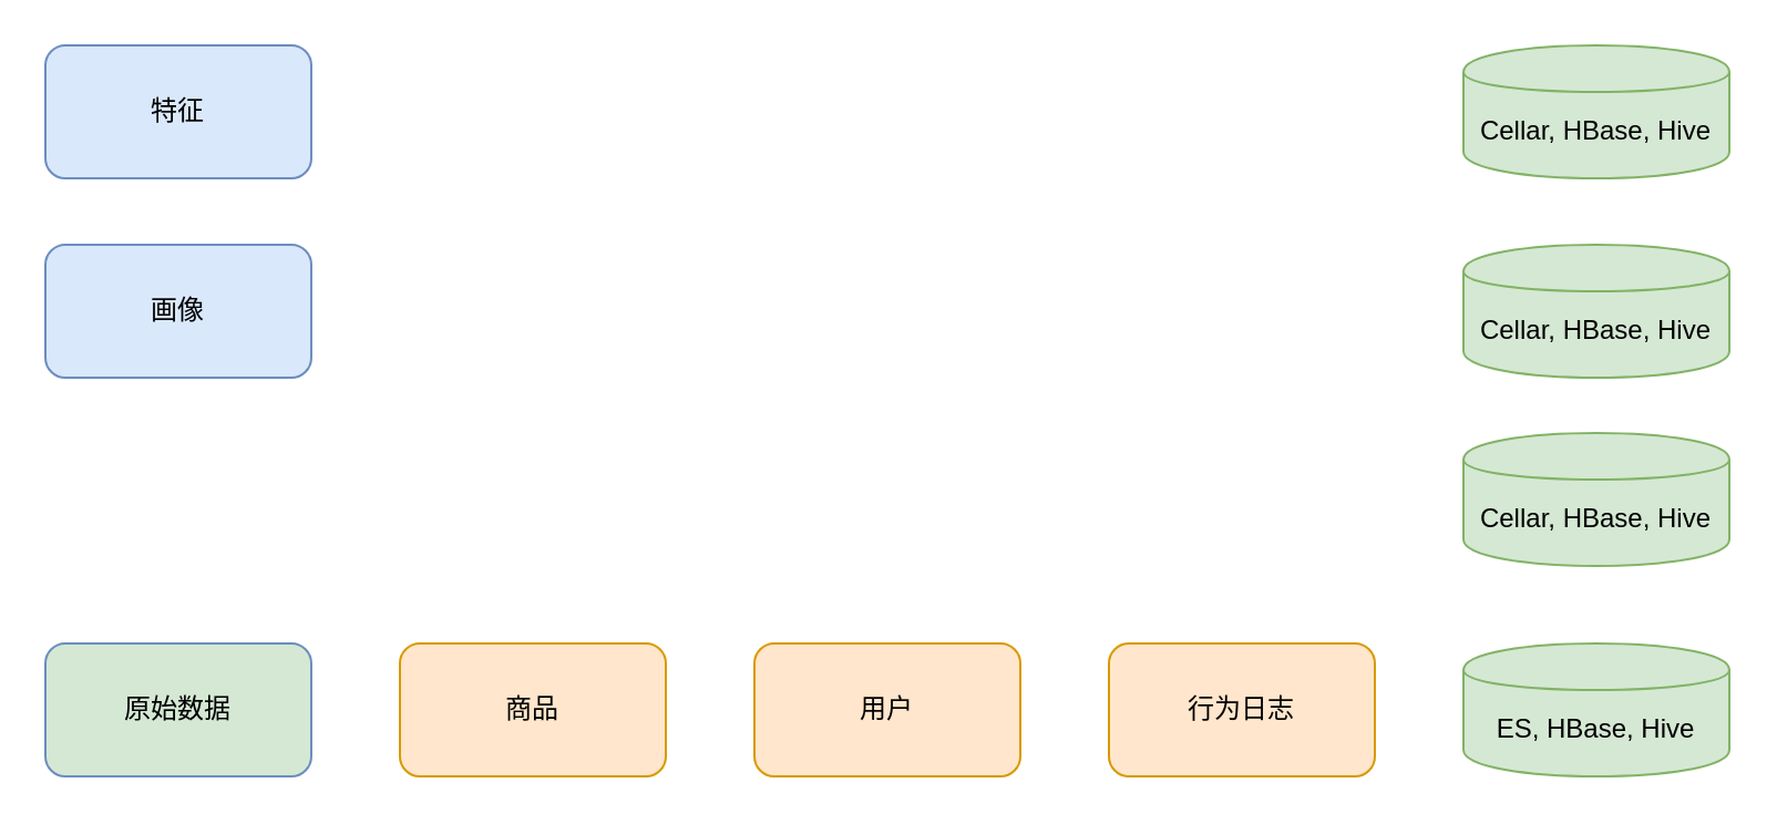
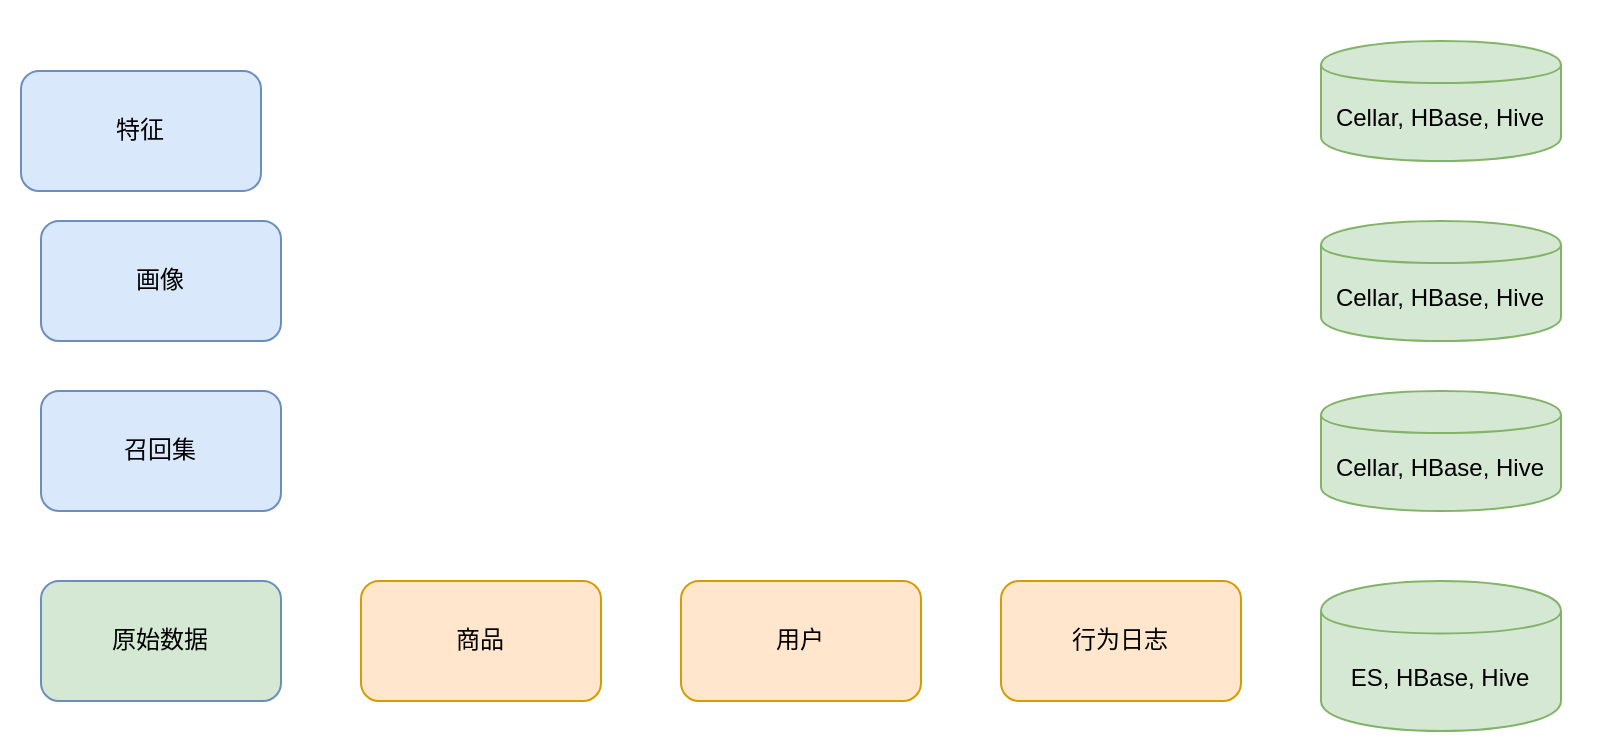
  <mxCell id="0" />
  <mxCell id="1" parent="0" />
  <mxCell id="2" value="原始数据&lt;br&gt;" style="rounded=1;whiteSpace=wrap;html=1;fillColor=#d5e8d4;strokeColor=#6c8ebf;" vertex="1" parent="1"><mxGeometry x="20" y="290" width="120" height="60" as="geometry" /></mxCell>
  <mxCell id="3" value="画像&lt;br&gt;" style="rounded=1;whiteSpace=wrap;html=1;fillColor=#dae8fc;strokeColor=#6c8ebf;" vertex="1" parent="1"><mxGeometry x="20" y="110" width="120" height="60" as="geometry" /></mxCell>
- <mxCell id="5" value="特征" style="rounded=1;whiteSpace=wrap;html=1;fillColor=#dae8fc;strokeColor=#6c8ebf;" vertex="1" parent="1"><mxGeometry x="20" y="20" width="120" height="60" as="geometry" /></mxCell>
+ <mxCell id="4" value="召回集&lt;br&gt;" style="rounded=1;whiteSpace=wrap;html=1;fillColor=#dae8fc;strokeColor=#6c8ebf;" vertex="1" parent="1"><mxGeometry x="20" y="195" width="120" height="60" as="geometry" /></mxCell>
+ <mxCell id="5" value="特征" style="rounded=1;whiteSpace=wrap;html=1;fillColor=#dae8fc;strokeColor=#6c8ebf;" vertex="1" parent="1"><mxGeometry x="10" y="35" width="120" height="60" as="geometry" /></mxCell>
  <mxCell id="6" value="行为日志&lt;br&gt;" style="rounded=1;whiteSpace=wrap;html=1;fillColor=#ffe6cc;strokeColor=#d79b00;" vertex="1" parent="1"><mxGeometry x="500" y="290" width="120" height="60" as="geometry" /></mxCell>
  <mxCell id="7" value="商品&lt;br&gt;" style="rounded=1;whiteSpace=wrap;html=1;fillColor=#ffe6cc;strokeColor=#d79b00;" vertex="1" parent="1"><mxGeometry x="180" y="290" width="120" height="60" as="geometry" /></mxCell>
  <mxCell id="8" value="用户&lt;br&gt;" style="rounded=1;whiteSpace=wrap;html=1;fillColor=#ffe6cc;strokeColor=#d79b00;" vertex="1" parent="1"><mxGeometry x="340" y="290" width="120" height="60" as="geometry" /></mxCell>
- <mxCell id="9" value="ES, HBase, Hive&lt;br&gt;" style="shape=cylinder;whiteSpace=wrap;html=1;boundedLbl=1;backgroundOutline=1;fillColor=#d5e8d4;strokeColor=#82b366;" vertex="1" parent="1"><mxGeometry x="660" y="290" width="120" height="60" as="geometry" /></mxCell>
+ <mxCell id="9" value="ES, HBase, Hive&lt;br&gt;" style="shape=cylinder;whiteSpace=wrap;html=1;boundedLbl=1;backgroundOutline=1;fillColor=#d5e8d4;strokeColor=#82b366;" vertex="1" parent="1"><mxGeometry x="660" y="290" width="120" height="75" as="geometry" /></mxCell>
  <mxCell id="10" value="Cellar, HBase, Hive&lt;br&gt;" style="shape=cylinder;whiteSpace=wrap;html=1;boundedLbl=1;backgroundOutline=1;fillColor=#d5e8d4;strokeColor=#82b366;" vertex="1" parent="1"><mxGeometry x="660" y="195" width="120" height="60" as="geometry" /></mxCell>
  <mxCell id="11" value="Cellar, HBase, Hive&lt;br&gt;" style="shape=cylinder;whiteSpace=wrap;html=1;boundedLbl=1;backgroundOutline=1;fillColor=#d5e8d4;strokeColor=#82b366;" vertex="1" parent="1"><mxGeometry x="660" y="110" width="120" height="60" as="geometry" /></mxCell>
  <mxCell id="12" value="Cellar, HBase, Hive&lt;br&gt;" style="shape=cylinder;whiteSpace=wrap;html=1;boundedLbl=1;backgroundOutline=1;fillColor=#d5e8d4;strokeColor=#82b366;" vertex="1" parent="1"><mxGeometry x="660" y="20" width="120" height="60" as="geometry" /></mxCell>
